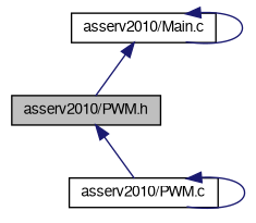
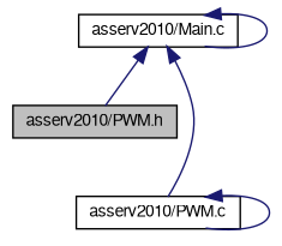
  digraph {
    node [color=black fillcolor=white fontname=FreeSans fontsize=10 shape=record style=filled]
    edge [color=midnightblue dir=back fontname=FreeSans fontsize=10 labelfontname=FreeSans labelfontsize=10 style=solid]
    n1 [fillcolor=grey75 fontcolor=black height=0.2 label="asserv2010/PWM.h" width=0.4]
    n2 [height=0.2 label="asserv2010/PWM.c" width=0.4]
    n3 [height=0.2 label="asserv2010/Main.c" width=0.4]
-   n1 -> n2
+   n3 -> n2
    n2 -> n2
    n3 -> n1
    n3 -> n3
  }
